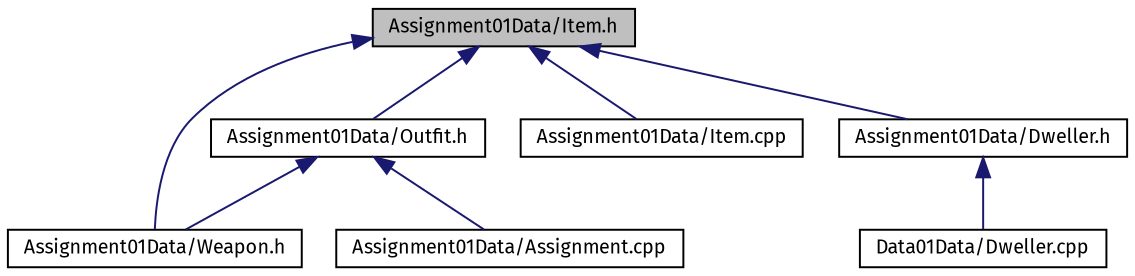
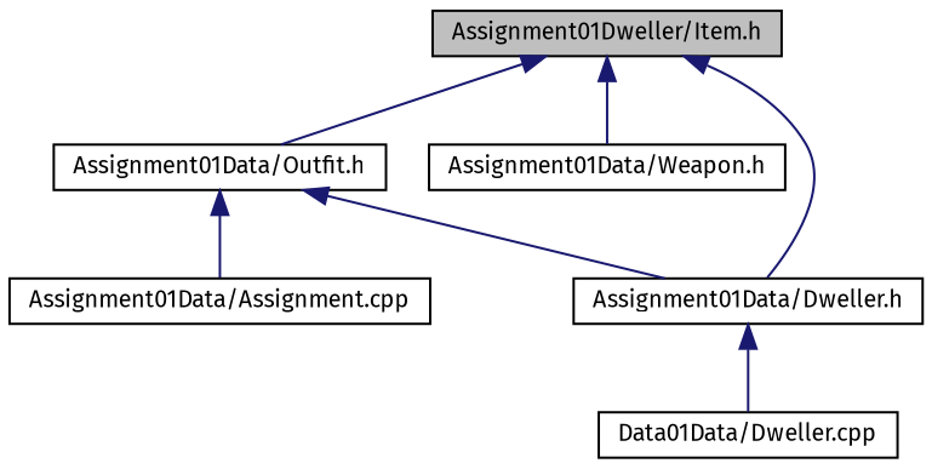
  digraph {
    fontname="Fira Sans"
    node [color=black fontname="Fira Sans" fontsize=10 shape=record]
    edge [color=midnightblue dir=back fontname="Fira Sans" fontsize=10 labelfontname=Helvetica labelfontsize=10 style=solid]
-   n1 [fillcolor=grey75 fontcolor=black height=0.2 label="Assignment01Data/Item.h" style=filled width=0.4]
+   n1 [fillcolor=grey75 fontcolor=black height=0.2 label="Assignment01Dweller/Item.h" style=filled width=0.4]
    n2 [height=0.2 label="Assignment01Data/Outfit.h" width=0.4]
    n3 [height=0.2 label="Assignment01Data/Weapon.h" width=0.4]
-   n4 [height=0.2 label="Assignment01Data/Item.cpp" width=0.4]
    n5 [height=0.2 label="Assignment01Data/Dweller.h" width=0.4]
    n6 [height=0.2 label="Assignment01Data/Assignment.cpp" width=0.4]
    n7 [height=0.2 label="Data01Data/Dweller.cpp" width=0.4]
    n1 -> n2
    n1 -> n3
-   n1 -> n4
    n1 -> n5
-   n2 -> n3
+   n2 -> n5
    n2 -> n6
    n5 -> n7
  }
